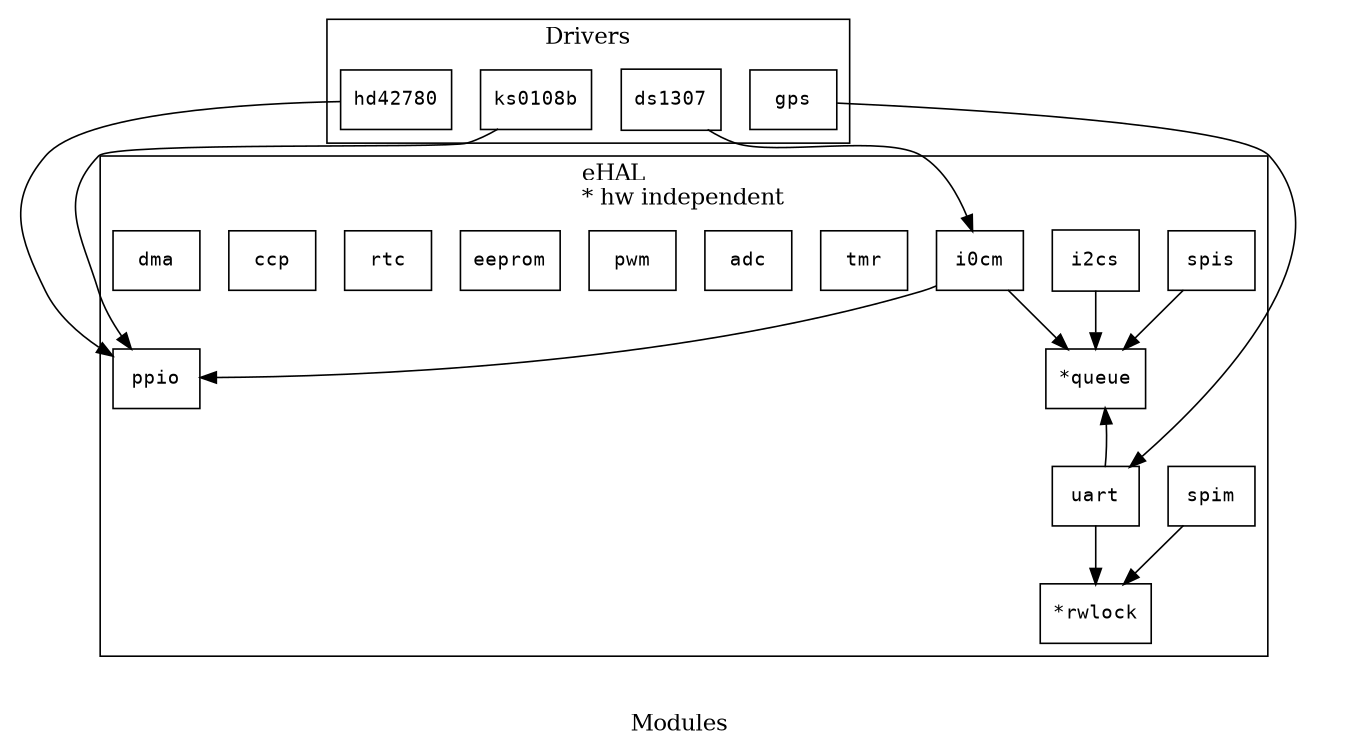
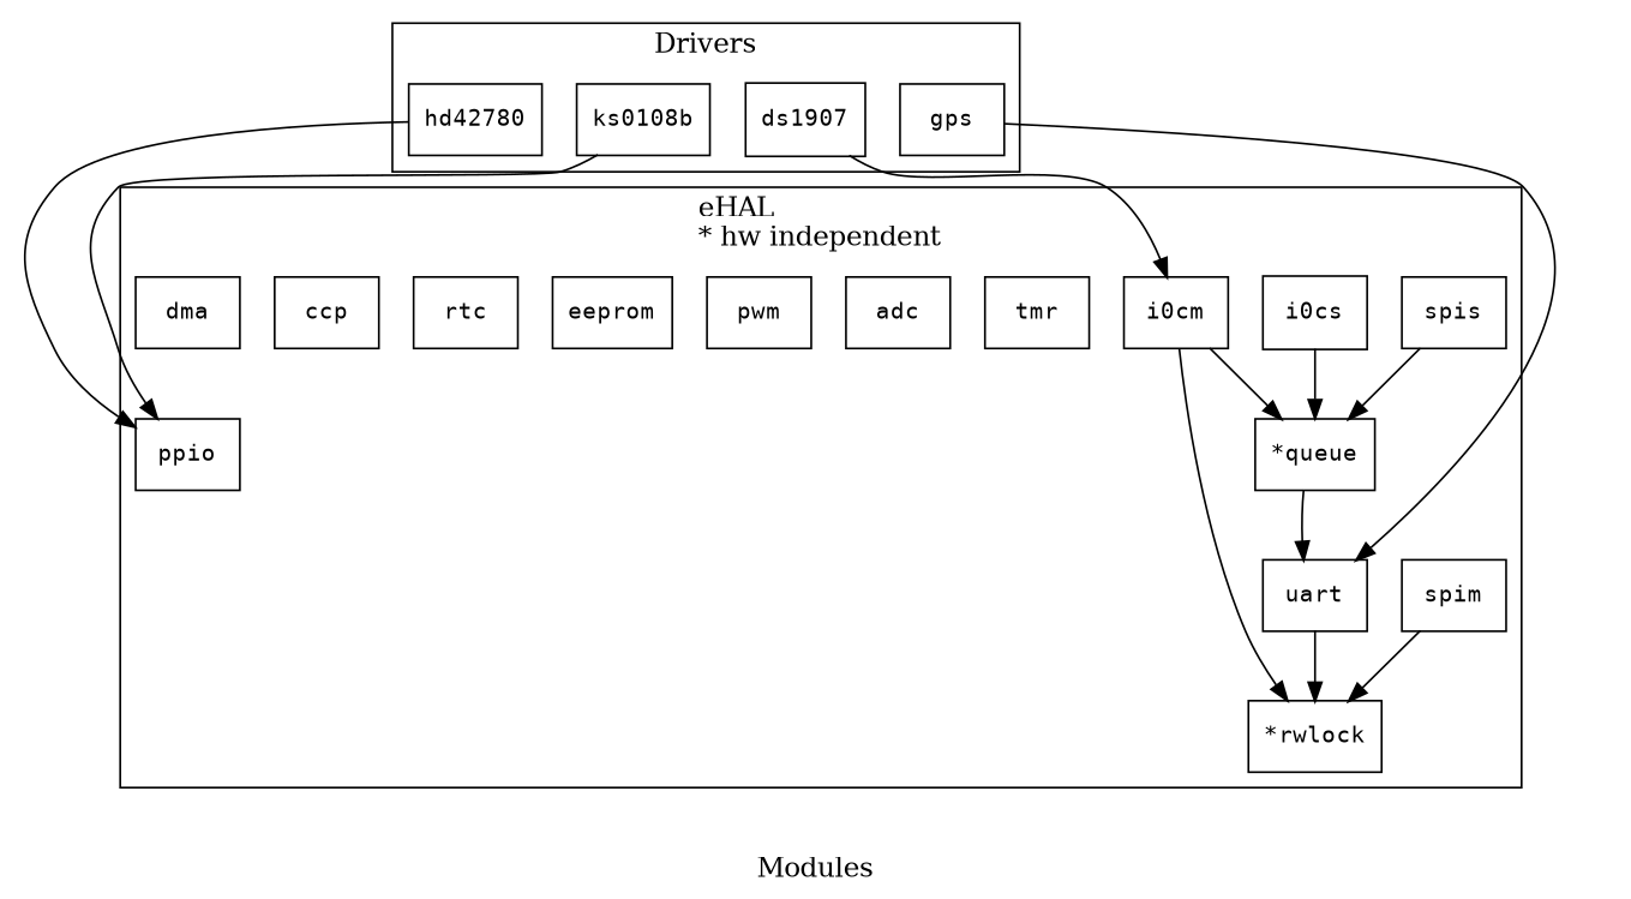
  digraph {
    label=Modules
    node [fontname="Bitstream Vera Sans Mono" fontsize=12 shape=record]
    edge [fontname="Bitstream Vera Sans Mono" fontsize=8]
    n1 [label="*queue"]
    n2 [label="*rwlock"]
    ppio
    spim
    spis
    uart
    n7 [label=i0cm]
-   i2cs
+   i2cs [label=i0cs]
    tmr
    adc
    pwm
    eeprom
    rtc
    ccp
    dma
    n16 [label=hd42780]
    ks0108b
-   ds1307
+   ds1307 [label=ds1907]
    gps
    subgraph cluster_1 {
      label="eHAL\l* hw independent"
      n1
      n2
      ppio
      spim
      spis
      uart
      n7
      i2cs
      tmr
      adc
      pwm
      eeprom
      rtc
      ccp
      dma
    }
    subgraph cluster_2 {
      label=Drivers
      n16
      ks0108b
      ds1307
      gps
    }
    spim -> n2
    spis -> n1
-   uart -> n1
+   n1 -> uart
    uart -> n2
    n7 -> n1
-   n7 -> ppio
+   n7 -> n2
    i2cs -> n1
    n16 -> ppio
    ks0108b -> ppio
    ds1307 -> n7
    gps -> uart
  }
